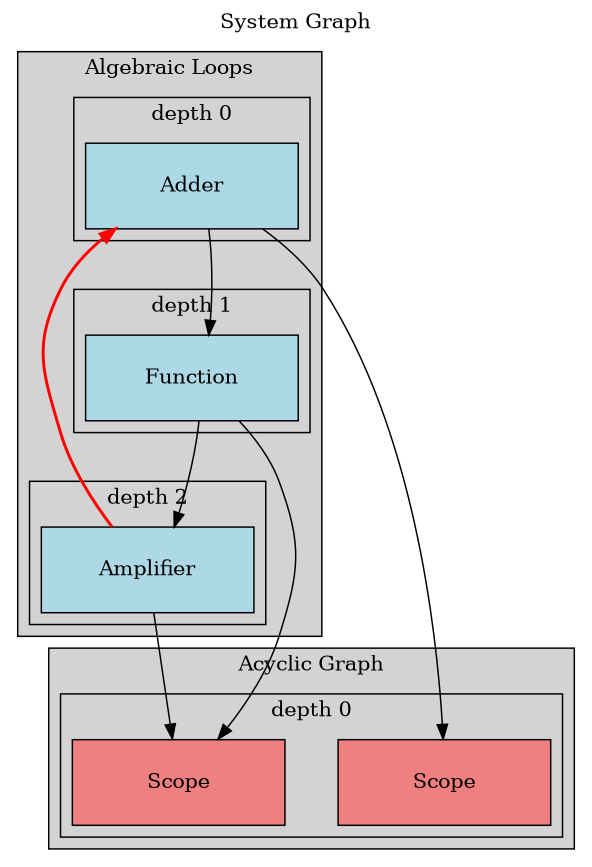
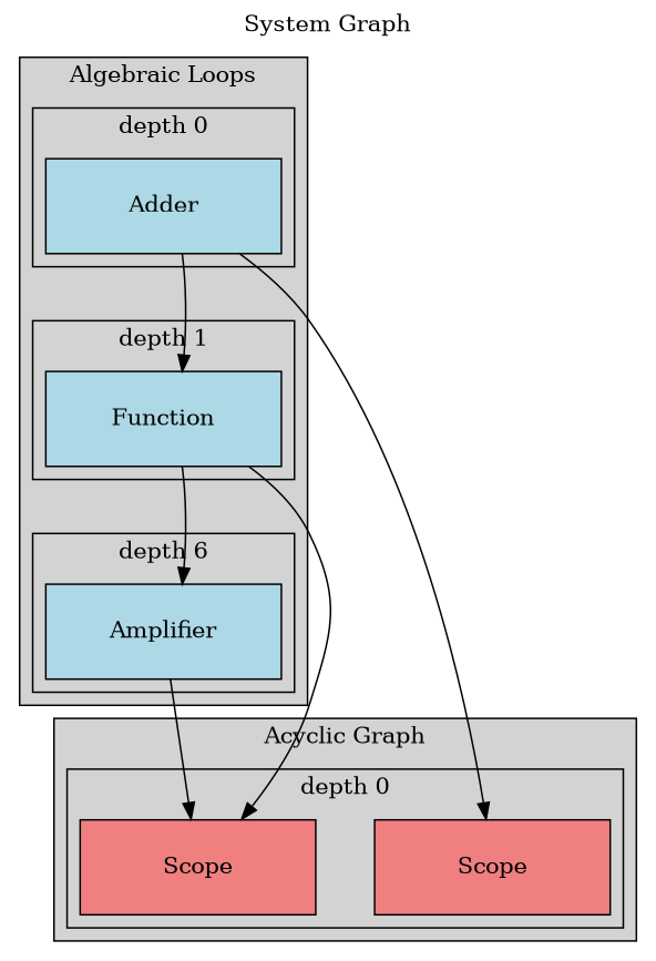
  digraph {
    label="System Graph"
    labelloc=t
    nodesep=0.5
    rankdir=TB
    ranksep=1.0
    node [fillcolor=lightblue fixedsize=true shape=box style=filled]
    edge [color=black]
    n1 [fillcolor=lightcoral height=0.8 label=Scope width=2]
    n2 [fillcolor=lightcoral height=0.8 label=Scope width=2]
    n3 [height=0.8 label=Adder width=2]
    n4 [height=0.8 label=Function width=2]
    n5 [height=0.8 label=Amplifier width=2]
    subgraph cluster_1 {
      fillcolor=lightgray
      label="Acyclic Graph"
      style=filled
      subgraph cluster_2 {
        fillcolor=lightgray
        label="depth 0"
        rank=same
        style=filled
        n1
        n2
      }
    }
    subgraph cluster_3 {
      fillcolor=lightgray
      label="Algebraic Loops"
      style=filled
      subgraph cluster_4 {
        fillcolor=lightgray
        label="depth 0"
        rank=same
        style=filled
        n3
      }
      subgraph cluster_5 {
        fillcolor=lightgray
        label="depth 1"
        rank=same
        style=filled
        n4
      }
      subgraph cluster_6 {
        fillcolor=lightgray
-       label="depth 2"
+       label="depth 6"
        rank=same
        style=filled
        n5
      }
    }
    n3 -> n1
    n3 -> n4 [style=invis color=""]
    n3 -> n4
    n4 -> n2
    n4 -> n5 [style=invis color=""]
    n4 -> n5
    n5 -> n2
-   n5 -> n3 [color=red penwidth=2]
  }
